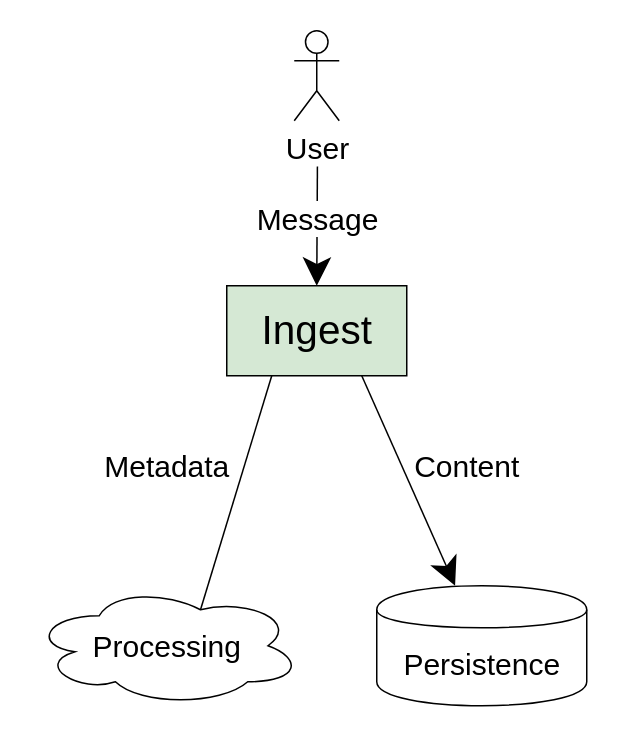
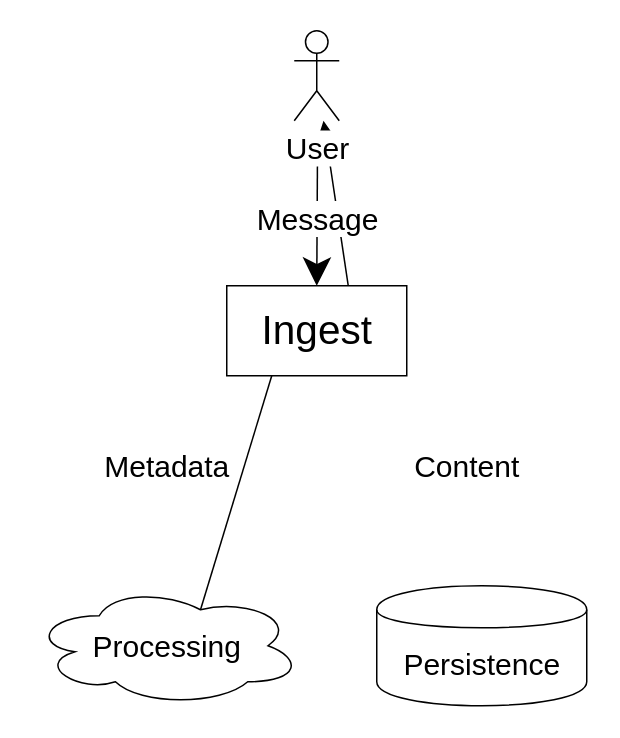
  <mxCell id="0" />
  <mxCell id="1" parent="0" />
  <mxCell id="2" value="" style="orthogonalLoop=1;jettySize=auto;html=1;exitX=0.25;exitY=1;exitDx=0;exitDy=0;entryX=0.625;entryY=0.2;entryDx=0;entryDy=0;entryPerimeter=0;startArrow=none;startFill=0;endSize=16;endArrow=none;" parent="1" source="4" target="5" edge="1"><mxGeometry x="-0.004" y="-22" relative="1" as="geometry"><mxPoint as="offset" /></mxGeometry></mxCell>
- <mxCell id="3" value="" style="edgeStyle=none;orthogonalLoop=1;jettySize=auto;html=1;exitX=0.75;exitY=1;exitDx=0;exitDy=0;startArrow=none;startFill=0;endSize=16;fontSize=20;horizontal=1;" parent="1" source="4" target="6" edge="1"><mxGeometry x="0.063" y="12" relative="1" as="geometry"><mxPoint as="offset" /></mxGeometry></mxCell>
- <mxCell id="4" value="&lt;font style=&quot;font-size: 27px&quot;&gt;Ingest&lt;/font&gt;" style="rounded=0;whiteSpace=wrap;html=1;fillColor=#d5e8d4;" parent="1" vertex="1"><mxGeometry x="150.5" y="190" width="120" height="60" as="geometry" /></mxCell>
+ <mxCell id="3" value="" style="edgeStyle=none;orthogonalLoop=1;jettySize=auto;html=1;exitX=0.75;exitY=1;exitDx=0;exitDy=0;startArrow=none;startFill=0;endSize=16;fontSize=20;horizontal=1;" parent="1" source="4" target="10" edge="1"><mxGeometry x="0.063" y="12" relative="1" as="geometry"><mxPoint as="offset" /></mxGeometry></mxCell>
+ <mxCell id="4" value="&lt;font style=&quot;font-size: 27px&quot;&gt;Ingest&lt;/font&gt;" style="rounded=0;whiteSpace=wrap;html=1;" parent="1" vertex="1"><mxGeometry x="150.5" y="190" width="120" height="60" as="geometry" /></mxCell>
  <mxCell id="5" value="&lt;font style=&quot;font-size: 20px&quot;&gt;Processing&lt;/font&gt;" style="ellipse;shape=cloud;whiteSpace=wrap;html=1;" parent="1" vertex="1"><mxGeometry x="20.5" y="390" width="180" height="80" as="geometry" /></mxCell>
  <mxCell id="6" value="&lt;font style=&quot;font-size: 20px&quot;&gt;Persistence&lt;/font&gt;" style="shape=cylinder;whiteSpace=wrap;html=1;boundedLbl=1;backgroundOutline=1;" parent="1" vertex="1"><mxGeometry x="250.5" y="390" width="140" height="80" as="geometry" /></mxCell>
  <mxCell id="7" value="&lt;font style=&quot;font-size: 20px&quot;&gt;Metadata&lt;/font&gt;" style="text;html=1;strokeColor=none;fillColor=none;align=center;verticalAlign=middle;whiteSpace=wrap;rounded=0;fontSize=20;" parent="1" vertex="1"><mxGeometry x="90.5" y="300" width="40" height="20" as="geometry" /></mxCell>
  <mxCell id="8" value="Content" style="text;html=1;strokeColor=none;fillColor=none;align=center;verticalAlign=middle;whiteSpace=wrap;rounded=0;fontSize=20;" parent="1" vertex="1"><mxGeometry x="290.5" y="300" width="40" height="20" as="geometry" /></mxCell>
  <mxCell id="9" value="Message" style="edgeStyle=none;orthogonalLoop=1;jettySize=auto;html=1;entryX=0.5;entryY=0;entryDx=0;entryDy=0;startArrow=none;startFill=0;endSize=16;fontSize=20;" parent="1" target="4" edge="1"><mxGeometry relative="1" as="geometry"><mxPoint x="211" y="100" as="sourcePoint" /></mxGeometry></mxCell>
  <mxCell id="10" value="User" style="shape=umlActor;verticalLabelPosition=bottom;labelBackgroundColor=#ffffff;verticalAlign=top;html=1;outlineConnect=0;fontSize=20;" parent="1" vertex="1"><mxGeometry x="195.5" y="20" width="30" height="60" as="geometry" /></mxCell>
